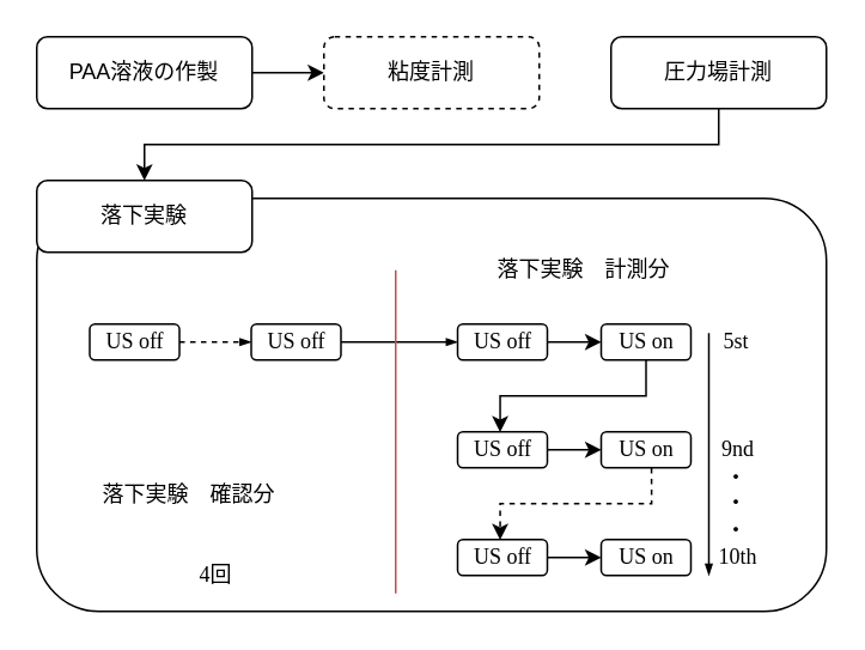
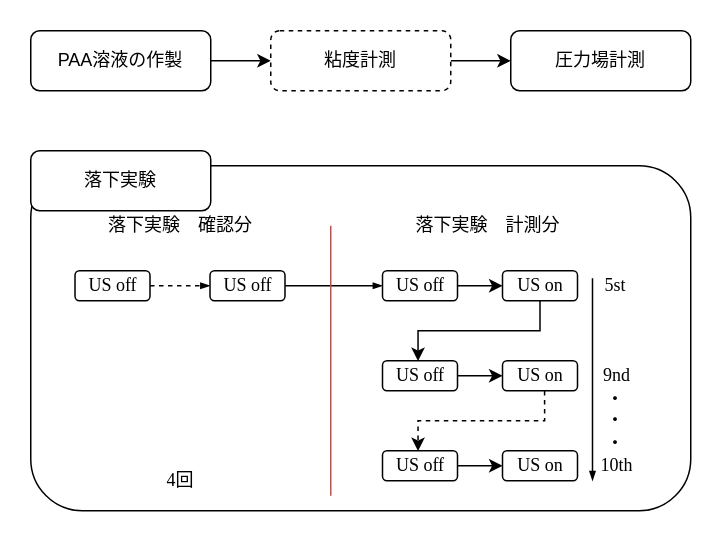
  <mxCell id="0" />
  <mxCell id="1" parent="0" />
  <mxCell id="2" value="" style="edgeStyle=orthogonalEdgeStyle;rounded=0;orthogonalLoop=1;jettySize=auto;html=1;" parent="1" source="3" target="5" edge="1"><mxGeometry relative="1" as="geometry" /></mxCell>
  <mxCell id="3" value="PAA溶液の作製" style="rounded=1;whiteSpace=wrap;html=1;fontSize=12;glass=0;strokeWidth=1;shadow=0;" parent="1" vertex="1"><mxGeometry x="20" y="20" width="120" height="40" as="geometry" /></mxCell>
+ <mxCell id="4" value="" style="edgeStyle=orthogonalEdgeStyle;rounded=0;orthogonalLoop=1;jettySize=auto;html=1;" parent="1" source="5" target="7" edge="1"><mxGeometry relative="1" as="geometry" /></mxCell>
  <mxCell id="5" value="粘度計測" style="rounded=1;whiteSpace=wrap;html=1;fontSize=12;glass=0;strokeWidth=1;shadow=0;dashed=1;" parent="1" vertex="1"><mxGeometry x="180" y="20" width="120" height="40" as="geometry" /></mxCell>
- <mxCell id="6" style="edgeStyle=orthogonalEdgeStyle;rounded=0;orthogonalLoop=1;jettySize=auto;html=1;entryX=0.5;entryY=0;entryDx=0;entryDy=0;" parent="1" source="7" target="9" edge="1"><mxGeometry relative="1" as="geometry"><Array as="points"><mxPoint x="400" y="80" /><mxPoint x="80" y="80" /></Array></mxGeometry></mxCell>
  <mxCell id="7" value="圧力場計測" style="rounded=1;whiteSpace=wrap;html=1;fontSize=12;glass=0;strokeWidth=1;shadow=0;" parent="1" vertex="1"><mxGeometry x="340" y="20" width="120" height="40" as="geometry" /></mxCell>
  <mxCell id="8" value="" style="rounded=1;whiteSpace=wrap;html=1;" parent="1" vertex="1"><mxGeometry x="20" y="110" width="440" height="230" as="geometry" /></mxCell>
  <mxCell id="9" value="落下実験" style="rounded=1;whiteSpace=wrap;html=1;fontSize=12;glass=0;strokeWidth=1;shadow=0;" parent="1" vertex="1"><mxGeometry x="20" y="100" width="120" height="40" as="geometry" /></mxCell>
  <mxCell id="10" style="edgeStyle=orthogonalEdgeStyle;rounded=0;orthogonalLoop=1;jettySize=auto;html=1;endArrow=blockThin;endFill=1;endSize=4;fontFamily=Times New Roman;dashed=1;" parent="1" source="11" target="13" edge="1"><mxGeometry relative="1" as="geometry" /></mxCell>
  <mxCell id="11" value="US off" style="rounded=1;whiteSpace=wrap;html=1;fontFamily=Times New Roman;" parent="1" vertex="1"><mxGeometry x="49.5" y="180" width="50" height="20" as="geometry" /></mxCell>
  <mxCell id="12" style="edgeStyle=orthogonalEdgeStyle;rounded=0;orthogonalLoop=1;jettySize=auto;html=1;entryX=0;entryY=0.5;entryDx=0;entryDy=0;endArrow=blockThin;endFill=1;endSize=4;fontFamily=Times New Roman;" parent="1" source="13" target="15" edge="1"><mxGeometry relative="1" as="geometry" /></mxCell>
  <mxCell id="13" value="US off" style="rounded=1;whiteSpace=wrap;html=1;fontFamily=Times New Roman;" parent="1" vertex="1"><mxGeometry x="139.5" y="180" width="50" height="20" as="geometry" /></mxCell>
  <mxCell id="14" style="edgeStyle=orthogonalEdgeStyle;rounded=0;orthogonalLoop=1;jettySize=auto;html=1;entryX=0;entryY=0.5;entryDx=0;entryDy=0;fontFamily=Times New Roman;" parent="1" source="15" target="17" edge="1"><mxGeometry relative="1" as="geometry" /></mxCell>
  <mxCell id="15" value="US off" style="rounded=1;whiteSpace=wrap;html=1;fontFamily=Times New Roman;" parent="1" vertex="1"><mxGeometry x="254.5" y="180" width="50" height="20" as="geometry" /></mxCell>
  <mxCell id="16" style="edgeStyle=orthogonalEdgeStyle;rounded=0;orthogonalLoop=1;jettySize=auto;html=1;fontFamily=Times New Roman;entryX=0.474;entryY=0.01;entryDx=0;entryDy=0;entryPerimeter=0;" parent="1" source="17" target="19" edge="1"><mxGeometry relative="1" as="geometry"><Array as="points"><mxPoint x="359.5" y="220" /><mxPoint x="278.5" y="220" /></Array></mxGeometry></mxCell>
  <mxCell id="17" value="US on" style="rounded=1;whiteSpace=wrap;html=1;fontFamily=Times New Roman;" parent="1" vertex="1"><mxGeometry x="334.5" y="180" width="50" height="20" as="geometry" /></mxCell>
  <mxCell id="18" style="edgeStyle=orthogonalEdgeStyle;rounded=0;orthogonalLoop=1;jettySize=auto;html=1;entryX=0;entryY=0.5;entryDx=0;entryDy=0;fontFamily=Times New Roman;" parent="1" source="19" target="20" edge="1"><mxGeometry relative="1" as="geometry" /></mxCell>
  <mxCell id="19" value="US off" style="rounded=1;whiteSpace=wrap;html=1;fontFamily=Times New Roman;" parent="1" vertex="1"><mxGeometry x="254.5" y="240" width="50" height="20" as="geometry" /></mxCell>
  <mxCell id="20" value="US on" style="rounded=1;whiteSpace=wrap;html=1;fontFamily=Times New Roman;" parent="1" vertex="1"><mxGeometry x="334.5" y="240" width="50" height="20" as="geometry" /></mxCell>
  <mxCell id="21" style="edgeStyle=orthogonalEdgeStyle;rounded=0;orthogonalLoop=1;jettySize=auto;html=1;fontFamily=Times New Roman;entryX=0.474;entryY=0.01;entryDx=0;entryDy=0;entryPerimeter=0;exitX=0.561;exitY=1.012;exitDx=0;exitDy=0;exitPerimeter=0;dashed=1;" parent="1" source="20" target="23" edge="1"><mxGeometry relative="1" as="geometry"><Array as="points"><mxPoint x="362.5" y="280" /><mxPoint x="278.5" y="280" /></Array><mxPoint x="359.5" y="260" as="sourcePoint" /></mxGeometry></mxCell>
  <mxCell id="22" style="edgeStyle=orthogonalEdgeStyle;rounded=0;orthogonalLoop=1;jettySize=auto;html=1;entryX=0;entryY=0.5;entryDx=0;entryDy=0;fontFamily=Times New Roman;" parent="1" source="23" target="24" edge="1"><mxGeometry relative="1" as="geometry" /></mxCell>
  <mxCell id="23" value="US off" style="rounded=1;whiteSpace=wrap;html=1;fontFamily=Times New Roman;" parent="1" vertex="1"><mxGeometry x="254.5" y="300" width="50" height="20" as="geometry" /></mxCell>
  <mxCell id="24" value="US on" style="rounded=1;whiteSpace=wrap;html=1;fontFamily=Times New Roman;" parent="1" vertex="1"><mxGeometry x="334.5" y="300" width="50" height="20" as="geometry" /></mxCell>
  <mxCell id="25" value="5st" style="text;html=1;strokeColor=none;fillColor=none;align=center;verticalAlign=middle;whiteSpace=wrap;rounded=0;fontFamily=Times New Roman;" parent="1" vertex="1"><mxGeometry x="389.5" y="180" width="40" height="20" as="geometry" /></mxCell>
  <mxCell id="26" value="9nd" style="text;html=1;strokeColor=none;fillColor=none;align=center;verticalAlign=middle;whiteSpace=wrap;rounded=0;fontFamily=Times New Roman;" parent="1" vertex="1"><mxGeometry x="390.5" y="240" width="40" height="20" as="geometry" /></mxCell>
  <mxCell id="27" value="10th" style="text;html=1;strokeColor=none;fillColor=none;align=center;verticalAlign=middle;whiteSpace=wrap;rounded=0;fontFamily=Times New Roman;" parent="1" vertex="1"><mxGeometry x="390.5" y="300" width="40" height="20" as="geometry" /></mxCell>
  <mxCell id="28" value="" style="endArrow=none;html=1;fontFamily=Times New Roman;fillColor=#f8cecc;strokeColor=#b85450;" parent="1" edge="1"><mxGeometry width="50" height="50" relative="1" as="geometry"><mxPoint x="220" y="330" as="sourcePoint" /><mxPoint x="220" y="150" as="targetPoint" /></mxGeometry></mxCell>
  <mxCell id="29" value="・&lt;br&gt;・&lt;br&gt;・" style="text;html=1;strokeColor=none;fillColor=none;align=center;verticalAlign=middle;whiteSpace=wrap;rounded=0;fontFamily=Times New Roman;" parent="1" vertex="1"><mxGeometry x="389.5" y="260" width="40" height="40" as="geometry" /></mxCell>
  <mxCell id="30" value="" style="endArrow=blockThin;html=1;fontFamily=Times New Roman;endSize=4;endFill=1;" parent="1" edge="1"><mxGeometry width="50" height="50" relative="1" as="geometry"><mxPoint x="394.5" y="185" as="sourcePoint" /><mxPoint x="394.5" y="320" as="targetPoint" /></mxGeometry></mxCell>
  <mxCell id="31" value="落下実験　計測分" style="text;html=1;strokeColor=none;fillColor=none;align=center;verticalAlign=middle;whiteSpace=wrap;rounded=0;fontFamily=Times New Roman;" parent="1" vertex="1"><mxGeometry x="264.5" y="140" width="120" height="20" as="geometry" /></mxCell>
- <mxCell id="32" value="落下実験　確認分" style="text;html=1;strokeColor=none;fillColor=none;align=center;verticalAlign=middle;whiteSpace=wrap;rounded=0;fontFamily=Times New Roman;" parent="1" vertex="1"><mxGeometry x="44.5" y="265" width="120" height="20" as="geometry" /></mxCell>
+ <mxCell id="32" value="落下実験　確認分" style="text;html=1;strokeColor=none;fillColor=none;align=center;verticalAlign=middle;whiteSpace=wrap;rounded=0;fontFamily=Times New Roman;" parent="1" vertex="1"><mxGeometry x="59.5" y="140" width="120" height="20" as="geometry" /></mxCell>
  <mxCell id="33" value="4回" style="text;html=1;strokeColor=none;fillColor=none;align=center;verticalAlign=middle;whiteSpace=wrap;rounded=0;fontFamily=Times New Roman;" parent="1" vertex="1"><mxGeometry x="99.5" y="310" width="40" height="20" as="geometry" /></mxCell>
